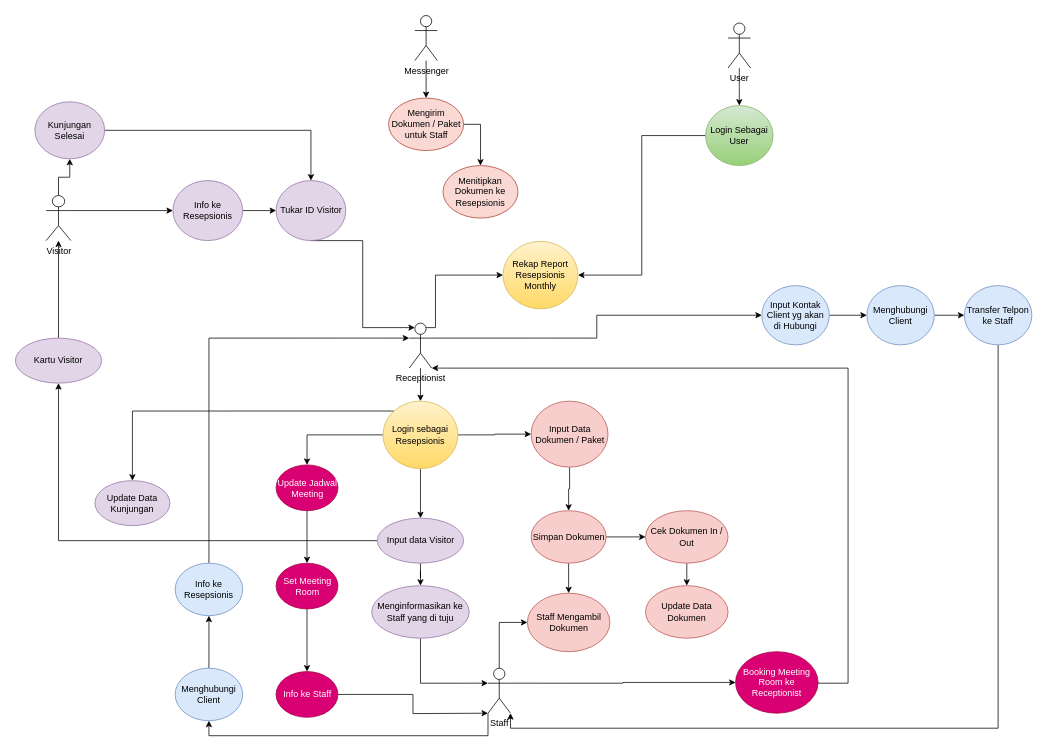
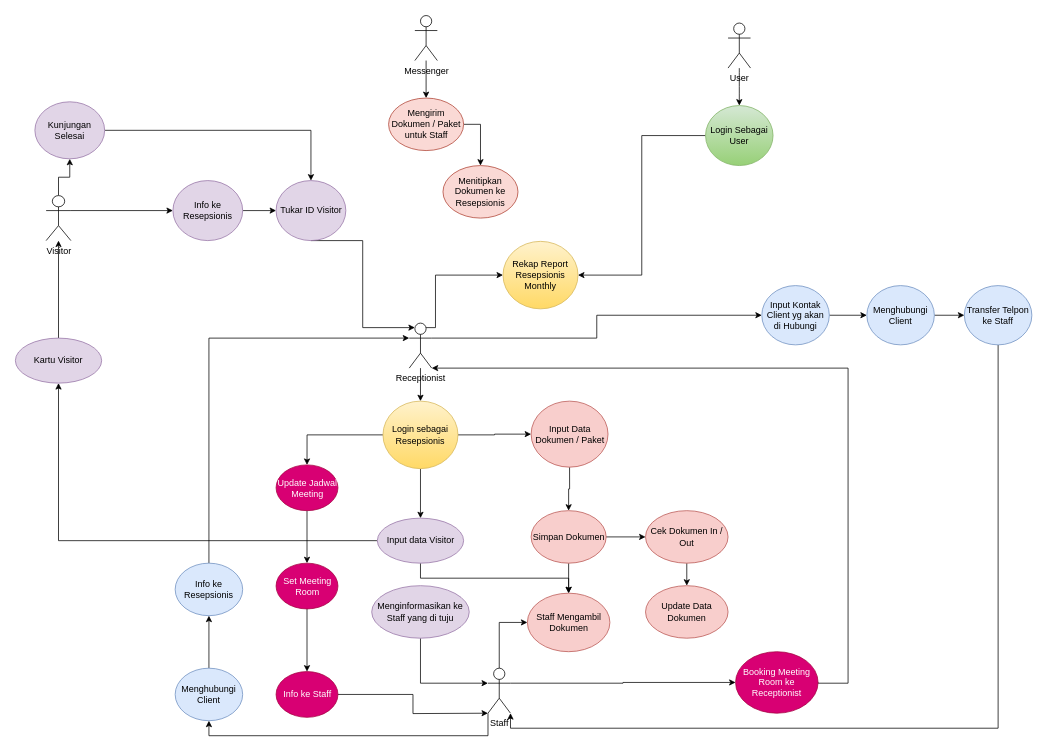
  <mxCell id="0" />
  <mxCell id="1" parent="0" />
  <mxCell id="2" style="edgeStyle=orthogonalEdgeStyle;rounded=0;orthogonalLoop=1;jettySize=auto;html=1;exitX=1;exitY=0.333;exitDx=0;exitDy=0;exitPerimeter=0;entryX=0;entryY=0.5;entryDx=0;entryDy=0;" parent="1" source="4" target="16" edge="1"><mxGeometry relative="1" as="geometry" /></mxCell>
  <mxCell id="3" style="edgeStyle=orthogonalEdgeStyle;rounded=0;orthogonalLoop=1;jettySize=auto;html=1;exitX=0.5;exitY=0;exitDx=0;exitDy=0;exitPerimeter=0;entryX=0.5;entryY=1;entryDx=0;entryDy=0;" edge="1" parent="1" source="4" target="44"><mxGeometry relative="1" as="geometry" /></mxCell>
  <mxCell id="4" value="Visitor" style="shape=umlActor;verticalLabelPosition=bottom;verticalAlign=top;html=1;outlineConnect=0;" parent="1" vertex="1"><mxGeometry x="61" y="260" width="33" height="60" as="geometry" /></mxCell>
  <mxCell id="5" style="edgeStyle=orthogonalEdgeStyle;rounded=0;orthogonalLoop=1;jettySize=auto;html=1;entryX=0.5;entryY=0;entryDx=0;entryDy=0;" edge="1" parent="1" source="8" target="23"><mxGeometry relative="1" as="geometry" /></mxCell>
  <mxCell id="6" style="edgeStyle=orthogonalEdgeStyle;rounded=0;orthogonalLoop=1;jettySize=auto;html=1;exitX=1;exitY=0.333;exitDx=0;exitDy=0;exitPerimeter=0;entryX=0;entryY=0.5;entryDx=0;entryDy=0;" edge="1" parent="1" source="8" target="51"><mxGeometry relative="1" as="geometry"><mxPoint x="810" y="449.529" as="targetPoint" /></mxGeometry></mxCell>
  <mxCell id="7" style="edgeStyle=orthogonalEdgeStyle;rounded=0;orthogonalLoop=1;jettySize=auto;html=1;exitX=0.75;exitY=0.1;exitDx=0;exitDy=0;exitPerimeter=0;entryX=0;entryY=0.5;entryDx=0;entryDy=0;" edge="1" parent="1" source="8" target="58"><mxGeometry relative="1" as="geometry"><Array as="points"><mxPoint x="580" y="436" /><mxPoint x="580" y="366" /></Array></mxGeometry></mxCell>
  <mxCell id="8" value="Receptionist" style="shape=umlActor;verticalLabelPosition=bottom;verticalAlign=top;html=1;outlineConnect=0;" parent="1" vertex="1"><mxGeometry x="545" y="430" width="30" height="60" as="geometry" /></mxCell>
  <mxCell id="9" style="edgeStyle=orthogonalEdgeStyle;rounded=0;orthogonalLoop=1;jettySize=auto;html=1;exitX=0;exitY=1;exitDx=0;exitDy=0;exitPerimeter=0;entryX=0.5;entryY=1;entryDx=0;entryDy=0;" edge="1" parent="1" source="12" target="47"><mxGeometry relative="1" as="geometry" /></mxCell>
  <mxCell id="10" style="edgeStyle=orthogonalEdgeStyle;rounded=0;orthogonalLoop=1;jettySize=auto;html=1;exitX=0.5;exitY=0;exitDx=0;exitDy=0;exitPerimeter=0;entryX=0;entryY=0.5;entryDx=0;entryDy=0;" edge="1" parent="1" source="12" target="36"><mxGeometry relative="1" as="geometry" /></mxCell>
  <mxCell id="11" style="edgeStyle=orthogonalEdgeStyle;rounded=0;orthogonalLoop=1;jettySize=auto;html=1;exitX=1;exitY=0.333;exitDx=0;exitDy=0;exitPerimeter=0;entryX=0;entryY=0.5;entryDx=0;entryDy=0;" edge="1" parent="1" source="12" target="62"><mxGeometry relative="1" as="geometry" /></mxCell>
  <mxCell id="12" value="Staff" style="shape=umlActor;verticalLabelPosition=bottom;verticalAlign=top;html=1;outlineConnect=0;" parent="1" vertex="1"><mxGeometry x="650" y="890" width="30" height="60" as="geometry" /></mxCell>
  <mxCell id="13" style="edgeStyle=orthogonalEdgeStyle;rounded=0;orthogonalLoop=1;jettySize=auto;html=1;entryX=0.5;entryY=0;entryDx=0;entryDy=0;" edge="1" parent="1" source="14" target="32"><mxGeometry relative="1" as="geometry" /></mxCell>
  <mxCell id="14" value="&lt;div&gt;Messenger&lt;/div&gt;" style="shape=umlActor;verticalLabelPosition=bottom;verticalAlign=top;html=1;outlineConnect=0;" parent="1" vertex="1"><mxGeometry x="552.5" y="20" width="30" height="60" as="geometry" /></mxCell>
  <mxCell id="15" style="edgeStyle=orthogonalEdgeStyle;rounded=0;orthogonalLoop=1;jettySize=auto;html=1;exitX=1;exitY=0.5;exitDx=0;exitDy=0;entryX=0;entryY=0.5;entryDx=0;entryDy=0;" edge="1" parent="1" source="16" target="18"><mxGeometry relative="1" as="geometry" /></mxCell>
  <mxCell id="16" value="Info ke Resepsionis" style="ellipse;whiteSpace=wrap;html=1;fillColor=#e1d5e7;strokeColor=#9673a6;" parent="1" vertex="1"><mxGeometry x="230" y="240" width="93" height="80" as="geometry" /></mxCell>
  <mxCell id="17" style="edgeStyle=elbowEdgeStyle;rounded=0;orthogonalLoop=1;jettySize=auto;html=1;exitX=0.5;exitY=1;exitDx=0;exitDy=0;entryX=0.25;entryY=0.1;entryDx=0;entryDy=0;entryPerimeter=0;" edge="1" parent="1" source="18" target="8"><mxGeometry relative="1" as="geometry" /></mxCell>
  <mxCell id="18" value="Tukar ID Visitor" style="ellipse;whiteSpace=wrap;html=1;fillColor=#e1d5e7;strokeColor=#9673a6;" parent="1" vertex="1"><mxGeometry x="367.5" y="240" width="93" height="80" as="geometry" /></mxCell>
  <mxCell id="19" style="edgeStyle=orthogonalEdgeStyle;rounded=0;orthogonalLoop=1;jettySize=auto;html=1;exitX=0.5;exitY=1;exitDx=0;exitDy=0;entryX=0.5;entryY=0;entryDx=0;entryDy=0;" edge="1" parent="1" source="23" target="26"><mxGeometry relative="1" as="geometry" /></mxCell>
  <mxCell id="20" style="edgeStyle=orthogonalEdgeStyle;rounded=0;orthogonalLoop=1;jettySize=auto;html=1;exitX=1;exitY=0.5;exitDx=0;exitDy=0;entryX=0;entryY=0.5;entryDx=0;entryDy=0;" edge="1" parent="1" source="23" target="35"><mxGeometry relative="1" as="geometry" /></mxCell>
- <mxCell id="21" style="edgeStyle=orthogonalEdgeStyle;rounded=0;orthogonalLoop=1;jettySize=auto;html=1;exitX=0;exitY=0;exitDx=0;exitDy=0;entryX=0.5;entryY=0;entryDx=0;entryDy=0;" edge="1" parent="1" source="23" target="45"><mxGeometry relative="1" as="geometry" /></mxCell>
  <mxCell id="22" style="edgeStyle=orthogonalEdgeStyle;rounded=0;orthogonalLoop=1;jettySize=auto;html=1;exitX=0;exitY=0.5;exitDx=0;exitDy=0;entryX=0.5;entryY=0;entryDx=0;entryDy=0;" edge="1" parent="1" source="23" target="64"><mxGeometry relative="1" as="geometry" /></mxCell>
  <mxCell id="23" value="Login sebagai Resepsionis" style="ellipse;whiteSpace=wrap;html=1;gradientColor=#ffd966;fillColor=#fff2cc;strokeColor=#d6b656;" vertex="1" parent="1"><mxGeometry x="510" y="534" width="100" height="90" as="geometry" /></mxCell>
- <mxCell id="24" style="edgeStyle=orthogonalEdgeStyle;rounded=0;orthogonalLoop=1;jettySize=auto;html=1;exitX=0.5;exitY=1;exitDx=0;exitDy=0;" edge="1" parent="1" source="26" target="30"><mxGeometry relative="1" as="geometry" /></mxCell>
+ <mxCell id="24" style="edgeStyle=orthogonalEdgeStyle;rounded=0;orthogonalLoop=1;jettySize=auto;html=1;exitX=0.5;exitY=1;exitDx=0;exitDy=0;" edge="1" parent="1" source="26" target="36"><mxGeometry relative="1" as="geometry" /></mxCell>
  <mxCell id="25" style="edgeStyle=orthogonalEdgeStyle;rounded=0;orthogonalLoop=1;jettySize=auto;html=1;exitX=0;exitY=0.5;exitDx=0;exitDy=0;entryX=0.5;entryY=1;entryDx=0;entryDy=0;" edge="1" parent="1" source="26" target="28"><mxGeometry relative="1" as="geometry" /></mxCell>
  <mxCell id="26" value="Input data Visitor" style="ellipse;whiteSpace=wrap;html=1;fillColor=#e1d5e7;strokeColor=#9673a6;" vertex="1" parent="1"><mxGeometry x="502.5" y="690" width="115" height="60" as="geometry" /></mxCell>
  <mxCell id="27" style="edgeStyle=orthogonalEdgeStyle;rounded=0;orthogonalLoop=1;jettySize=auto;html=1;exitX=0.5;exitY=0;exitDx=0;exitDy=0;" edge="1" parent="1" source="28" target="4"><mxGeometry relative="1" as="geometry" /></mxCell>
  <mxCell id="28" value="Kartu Visitor" style="ellipse;whiteSpace=wrap;html=1;fillColor=#e1d5e7;strokeColor=#9673a6;" vertex="1" parent="1"><mxGeometry x="20" y="450" width="115" height="60" as="geometry" /></mxCell>
  <mxCell id="29" style="edgeStyle=orthogonalEdgeStyle;rounded=0;orthogonalLoop=1;jettySize=auto;html=1;exitX=0.5;exitY=1;exitDx=0;exitDy=0;entryX=0;entryY=0.333;entryDx=0;entryDy=0;entryPerimeter=0;" edge="1" parent="1" source="30" target="12"><mxGeometry relative="1" as="geometry" /></mxCell>
  <mxCell id="30" value="Menginformasikan ke Staff yang di tuju" style="ellipse;whiteSpace=wrap;html=1;fillColor=#e1d5e7;strokeColor=#9673a6;" vertex="1" parent="1"><mxGeometry x="495" y="780" width="130" height="70" as="geometry" /></mxCell>
  <mxCell id="31" style="edgeStyle=orthogonalEdgeStyle;rounded=0;orthogonalLoop=1;jettySize=auto;html=1;exitX=1;exitY=0.5;exitDx=0;exitDy=0;entryX=0.5;entryY=0;entryDx=0;entryDy=0;" edge="1" parent="1" source="32" target="33"><mxGeometry relative="1" as="geometry" /></mxCell>
  <mxCell id="32" value="Mengirim Dokumen / Paket untuk Staff" style="ellipse;whiteSpace=wrap;html=1;fillColor=#fad9d5;strokeColor=#ae4132;" vertex="1" parent="1"><mxGeometry x="517.5" y="130" width="100" height="70" as="geometry" /></mxCell>
  <mxCell id="33" value="Menitipkan Dokumen ke Resepsionis" style="ellipse;whiteSpace=wrap;html=1;fillColor=#fad9d5;strokeColor=#ae4132;" vertex="1" parent="1"><mxGeometry x="590" y="220" width="100" height="70" as="geometry" /></mxCell>
  <mxCell id="34" style="edgeStyle=orthogonalEdgeStyle;rounded=0;orthogonalLoop=1;jettySize=auto;html=1;exitX=0.5;exitY=1;exitDx=0;exitDy=0;entryX=0.5;entryY=0;entryDx=0;entryDy=0;" edge="1" parent="1" source="35" target="39"><mxGeometry relative="1" as="geometry" /></mxCell>
  <mxCell id="35" value="Input Data Dokumen / Paket" style="ellipse;whiteSpace=wrap;html=1;fillColor=#f8cecc;strokeColor=#b85450;" vertex="1" parent="1"><mxGeometry x="707.5" y="534" width="102.5" height="88" as="geometry" /></mxCell>
  <mxCell id="36" value="Staff Mengambil Dokumen" style="ellipse;whiteSpace=wrap;html=1;fillColor=#f8cecc;strokeColor=#b85450;" vertex="1" parent="1"><mxGeometry x="702.5" y="790" width="110" height="78" as="geometry" /></mxCell>
  <mxCell id="37" style="edgeStyle=orthogonalEdgeStyle;rounded=0;orthogonalLoop=1;jettySize=auto;html=1;exitX=0.5;exitY=1;exitDx=0;exitDy=0;entryX=0.5;entryY=0;entryDx=0;entryDy=0;" edge="1" parent="1" source="39" target="36"><mxGeometry relative="1" as="geometry" /></mxCell>
  <mxCell id="38" style="edgeStyle=orthogonalEdgeStyle;rounded=0;orthogonalLoop=1;jettySize=auto;html=1;exitX=1;exitY=0.5;exitDx=0;exitDy=0;entryX=0;entryY=0.5;entryDx=0;entryDy=0;" edge="1" parent="1" source="39" target="41"><mxGeometry relative="1" as="geometry" /></mxCell>
  <mxCell id="39" value="Simpan Dokumen" style="ellipse;whiteSpace=wrap;html=1;fillColor=#f8cecc;strokeColor=#b85450;" vertex="1" parent="1"><mxGeometry x="707.5" y="680" width="100" height="70" as="geometry" /></mxCell>
  <mxCell id="40" style="edgeStyle=orthogonalEdgeStyle;rounded=0;orthogonalLoop=1;jettySize=auto;html=1;exitX=0.5;exitY=1;exitDx=0;exitDy=0;entryX=0.5;entryY=0;entryDx=0;entryDy=0;" edge="1" parent="1" source="41" target="42"><mxGeometry relative="1" as="geometry" /></mxCell>
  <mxCell id="41" value="Cek Dokumen In / Out" style="ellipse;whiteSpace=wrap;html=1;fillColor=#f8cecc;strokeColor=#b85450;" vertex="1" parent="1"><mxGeometry x="860" y="680" width="110" height="70" as="geometry" /></mxCell>
  <mxCell id="42" value="Update Data Dokumen" style="ellipse;whiteSpace=wrap;html=1;fillColor=#f8cecc;strokeColor=#b85450;" vertex="1" parent="1"><mxGeometry x="860" y="780" width="110" height="70" as="geometry" /></mxCell>
  <mxCell id="43" style="edgeStyle=orthogonalEdgeStyle;rounded=0;orthogonalLoop=1;jettySize=auto;html=1;exitX=1;exitY=0.5;exitDx=0;exitDy=0;entryX=0.5;entryY=0;entryDx=0;entryDy=0;" edge="1" parent="1" source="44" target="18"><mxGeometry relative="1" as="geometry" /></mxCell>
  <mxCell id="44" value="Kunjungan Selesai" style="ellipse;whiteSpace=wrap;html=1;fillColor=#e1d5e7;strokeColor=#9673a6;" vertex="1" parent="1"><mxGeometry x="46" y="135" width="93" height="76" as="geometry" /></mxCell>
- <mxCell id="45" value="Update Data Kunjungan" style="ellipse;whiteSpace=wrap;html=1;fillColor=#e1d5e7;strokeColor=#9673a6;" vertex="1" parent="1"><mxGeometry x="126" y="640" width="100" height="60" as="geometry" /></mxCell>
  <mxCell id="46" style="edgeStyle=orthogonalEdgeStyle;rounded=0;orthogonalLoop=1;jettySize=auto;html=1;exitX=0.5;exitY=0;exitDx=0;exitDy=0;entryX=0.5;entryY=1;entryDx=0;entryDy=0;" edge="1" parent="1" source="47" target="49"><mxGeometry relative="1" as="geometry" /></mxCell>
  <mxCell id="47" value="Menghubungi Client" style="ellipse;whiteSpace=wrap;html=1;fillColor=#dae8fc;strokeColor=#6c8ebf;" vertex="1" parent="1"><mxGeometry x="233" y="890" width="90" height="70" as="geometry" /></mxCell>
  <mxCell id="48" style="edgeStyle=orthogonalEdgeStyle;rounded=0;orthogonalLoop=1;jettySize=auto;html=1;exitX=0.5;exitY=0;exitDx=0;exitDy=0;entryX=0;entryY=0.333;entryDx=0;entryDy=0;entryPerimeter=0;" edge="1" parent="1" source="49" target="8"><mxGeometry relative="1" as="geometry" /></mxCell>
  <mxCell id="49" value="Info ke Resepsionis" style="ellipse;whiteSpace=wrap;html=1;fillColor=#dae8fc;strokeColor=#6c8ebf;" vertex="1" parent="1"><mxGeometry x="233" y="750" width="90" height="70" as="geometry" /></mxCell>
  <mxCell id="50" style="edgeStyle=orthogonalEdgeStyle;rounded=0;orthogonalLoop=1;jettySize=auto;html=1;exitX=1;exitY=0.5;exitDx=0;exitDy=0;entryX=0;entryY=0.5;entryDx=0;entryDy=0;" edge="1" parent="1" source="51" target="53"><mxGeometry relative="1" as="geometry" /></mxCell>
  <mxCell id="51" value="Input Kontak Client yg akan di Hubungi" style="ellipse;whiteSpace=wrap;html=1;fillColor=#dae8fc;strokeColor=#6c8ebf;" vertex="1" parent="1"><mxGeometry x="1015" y="380" width="90" height="79" as="geometry" /></mxCell>
  <mxCell id="52" style="edgeStyle=orthogonalEdgeStyle;rounded=0;orthogonalLoop=1;jettySize=auto;html=1;exitX=1;exitY=0.5;exitDx=0;exitDy=0;entryX=0;entryY=0.5;entryDx=0;entryDy=0;" edge="1" parent="1" source="53" target="55"><mxGeometry relative="1" as="geometry" /></mxCell>
  <mxCell id="53" value="Menghubungi Client" style="ellipse;whiteSpace=wrap;html=1;fillColor=#dae8fc;strokeColor=#6c8ebf;" vertex="1" parent="1"><mxGeometry x="1155" y="380" width="90" height="79" as="geometry" /></mxCell>
  <mxCell id="54" style="edgeStyle=orthogonalEdgeStyle;rounded=0;orthogonalLoop=1;jettySize=auto;html=1;exitX=0.5;exitY=1;exitDx=0;exitDy=0;entryX=1;entryY=1;entryDx=0;entryDy=0;entryPerimeter=0;" edge="1" parent="1" source="55" target="12"><mxGeometry relative="1" as="geometry" /></mxCell>
  <mxCell id="55" value="Transfer Telpon ke Staff" style="ellipse;whiteSpace=wrap;html=1;fillColor=#dae8fc;strokeColor=#6c8ebf;" vertex="1" parent="1"><mxGeometry x="1285" y="380" width="90" height="79" as="geometry" /></mxCell>
  <mxCell id="56" style="edgeStyle=orthogonalEdgeStyle;curved=1;rounded=0;orthogonalLoop=1;jettySize=auto;html=1;entryX=0.5;entryY=0;entryDx=0;entryDy=0;" edge="1" parent="1" source="57" target="60"><mxGeometry relative="1" as="geometry" /></mxCell>
  <mxCell id="57" value="User" style="shape=umlActor;verticalLabelPosition=bottom;verticalAlign=top;html=1;outlineConnect=0;" vertex="1" parent="1"><mxGeometry x="970" y="30" width="30" height="60" as="geometry" /></mxCell>
  <mxCell id="58" value="Rekap Report Resepsionis Monthly" style="ellipse;whiteSpace=wrap;html=1;gradientColor=#ffd966;fillColor=#fff2cc;strokeColor=#d6b656;" vertex="1" parent="1"><mxGeometry x="670" y="321" width="100" height="90" as="geometry" /></mxCell>
  <mxCell id="59" style="edgeStyle=orthogonalEdgeStyle;rounded=0;orthogonalLoop=1;jettySize=auto;html=1;exitX=0;exitY=0.5;exitDx=0;exitDy=0;entryX=1;entryY=0.5;entryDx=0;entryDy=0;" edge="1" parent="1" source="60" target="58"><mxGeometry relative="1" as="geometry" /></mxCell>
  <mxCell id="60" value="Login Sebagai User" style="ellipse;whiteSpace=wrap;html=1;fillColor=#d5e8d4;strokeColor=#82b366;gradientColor=#97d077;" vertex="1" parent="1"><mxGeometry x="940" y="140" width="90" height="80" as="geometry" /></mxCell>
  <mxCell id="61" style="edgeStyle=orthogonalEdgeStyle;rounded=0;orthogonalLoop=1;jettySize=auto;html=1;exitX=1;exitY=0.5;exitDx=0;exitDy=0;entryX=1;entryY=1;entryDx=0;entryDy=0;entryPerimeter=0;" edge="1" parent="1" source="62" target="8"><mxGeometry relative="1" as="geometry"><Array as="points"><mxPoint x="1130" y="910" /><mxPoint x="1130" y="490" /></Array></mxGeometry></mxCell>
  <mxCell id="62" value="Booking Meeting Room ke Receptionist" style="ellipse;whiteSpace=wrap;html=1;fillColor=#d80073;strokeColor=#A50040;fontColor=#ffffff;" vertex="1" parent="1"><mxGeometry x="980" y="868" width="110" height="82" as="geometry" /></mxCell>
  <mxCell id="63" style="edgeStyle=orthogonalEdgeStyle;rounded=0;orthogonalLoop=1;jettySize=auto;html=1;exitX=0.5;exitY=1;exitDx=0;exitDy=0;entryX=0.5;entryY=0;entryDx=0;entryDy=0;" edge="1" parent="1" source="64" target="66"><mxGeometry relative="1" as="geometry" /></mxCell>
  <mxCell id="64" value="Update Jadwal Meeting" style="ellipse;whiteSpace=wrap;html=1;fillColor=#d80073;strokeColor=#A50040;fontColor=#ffffff;" vertex="1" parent="1"><mxGeometry x="367.5" y="619" width="82.5" height="61" as="geometry" /></mxCell>
  <mxCell id="65" style="edgeStyle=orthogonalEdgeStyle;rounded=0;orthogonalLoop=1;jettySize=auto;html=1;exitX=0.5;exitY=1;exitDx=0;exitDy=0;entryX=0.5;entryY=0;entryDx=0;entryDy=0;" edge="1" parent="1" source="66" target="68"><mxGeometry relative="1" as="geometry" /></mxCell>
  <mxCell id="66" value="Set Meeting Room" style="ellipse;whiteSpace=wrap;html=1;fillColor=#d80073;strokeColor=#A50040;fontColor=#ffffff;" vertex="1" parent="1"><mxGeometry x="367.5" y="750" width="82.5" height="61" as="geometry" /></mxCell>
  <mxCell id="67" style="edgeStyle=orthogonalEdgeStyle;rounded=0;orthogonalLoop=1;jettySize=auto;html=1;exitX=1;exitY=0.5;exitDx=0;exitDy=0;" edge="1" parent="1" source="68"><mxGeometry relative="1" as="geometry"><mxPoint x="650" y="950" as="targetPoint" /></mxGeometry></mxCell>
  <mxCell id="68" value="Info ke Staff" style="ellipse;whiteSpace=wrap;html=1;fillColor=#d80073;strokeColor=#A50040;fontColor=#ffffff;" vertex="1" parent="1"><mxGeometry x="367.5" y="894.5" width="82.5" height="61" as="geometry" /></mxCell>
